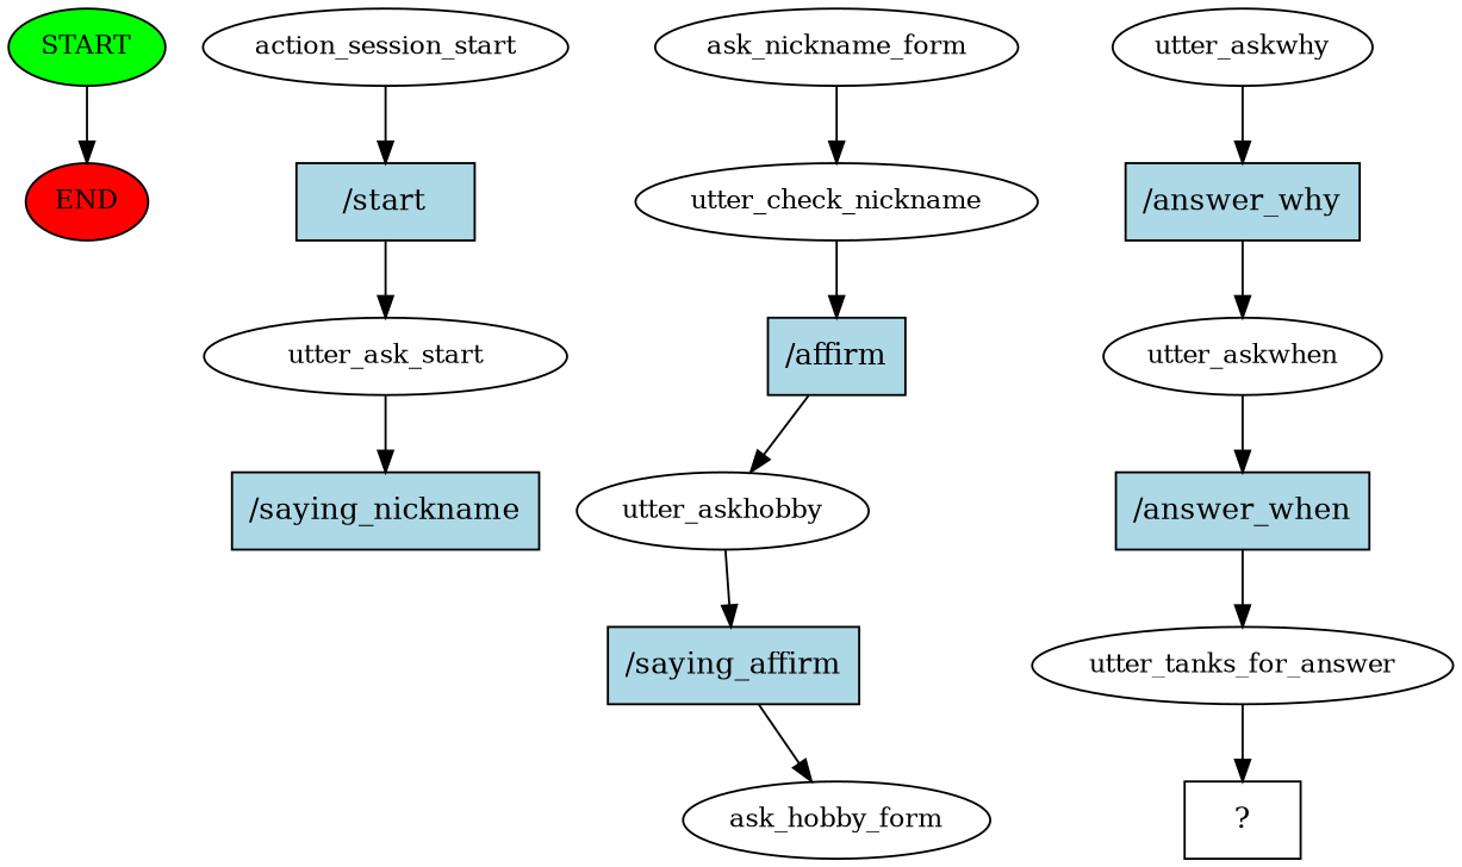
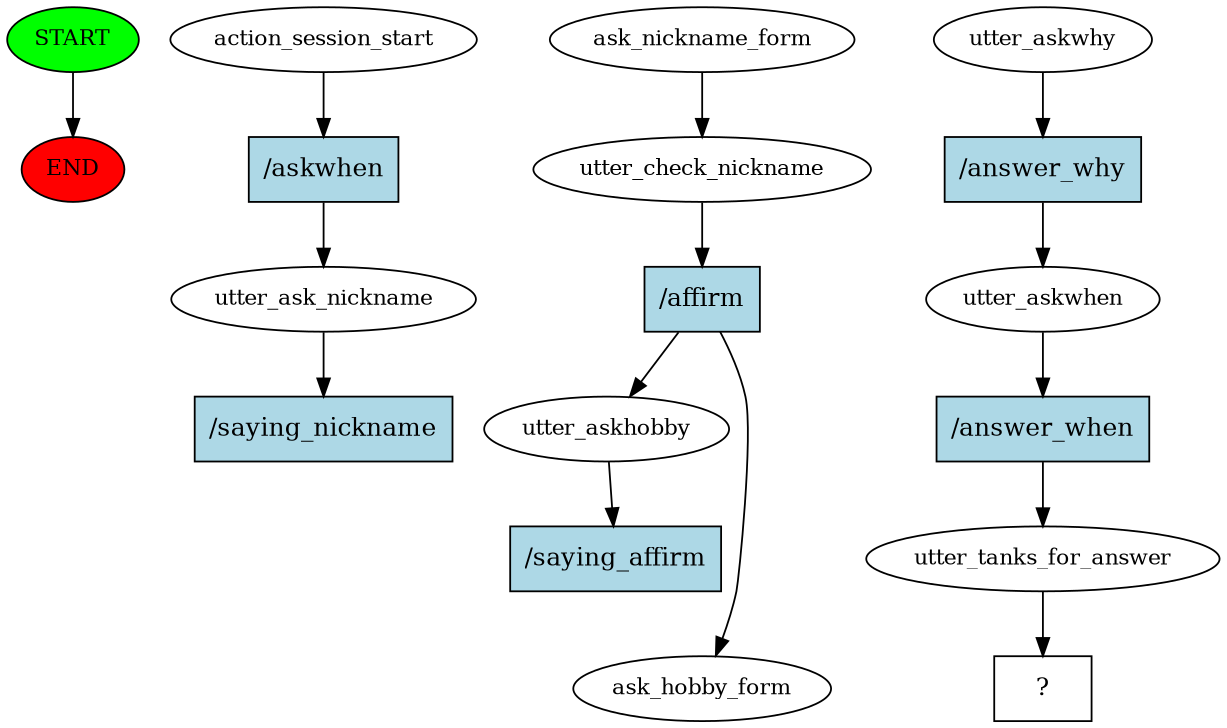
  digraph {
    node [fontsize=12]
    n1 [fillcolor=green label=START style=filled]
    n2 [fillcolor=red label=END style=filled]
    n3 [label=action_session_start]
-   n4 [fillcolor=lightblue label="/start" shape=rect style=filled fontsize=""]
-   n5 [label=utter_ask_start]
+   n4 [fillcolor=lightblue label="/askwhen" shape=rect style=filled fontsize=""]
+   n5 [label=utter_ask_nickname]
    n6 [fillcolor=lightblue label="/saying_nickname" shape=rect style=filled fontsize=""]
    n7 [label=ask_nickname_form]
    n8 [label=utter_check_nickname]
    n9 [fillcolor=lightblue label="/affirm" shape=rect style=filled fontsize=""]
    n10 [label=utter_askhobby]
    n11 [fillcolor=lightblue label="/saying_affirm" shape=rect style=filled fontsize=""]
    n12 [label=ask_hobby_form]
    n13 [label=utter_askwhy]
    n14 [fillcolor=lightblue label="/answer_why" shape=rect style=filled fontsize=""]
    n15 [label=utter_askwhen]
    n16 [fillcolor=lightblue label="/answer_when" shape=rect style=filled fontsize=""]
    n17 [label=utter_tanks_for_answer]
    n18 [label="  ?  " shape=rect fontsize=""]
    n1 -> n2
    n3 -> n4
    n4 -> n5
    n5 -> n6
    n7 -> n8
    n8 -> n9
    n9 -> n10
    n10 -> n11
-   n11 -> n12
+   n9 -> n12
    n13 -> n14
    n14 -> n15
    n15 -> n16
    n16 -> n17
    n17 -> n18
  }
